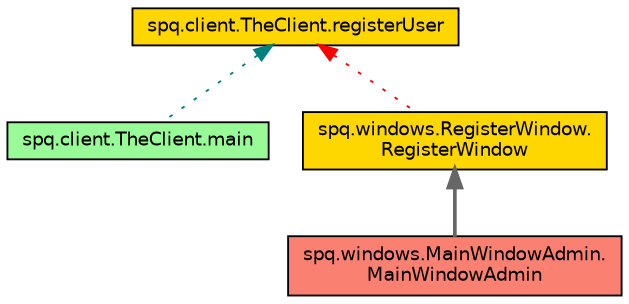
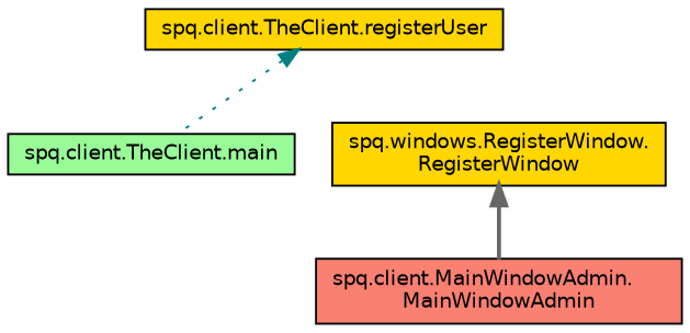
  digraph {
    rankdir=TB
    node [color=black fillcolor=gold fontname=Helvetica fontsize=10 shape=record style=filled]
    edge [dir=back fontname=Helvetica fontsize=10 labelfontname=Helvetica labelfontsize=10 style=dotted]
    n1 [fontcolor=black height=0.2 label="spq.client.TheClient.registerUser" width=0.4]
    n2 [fillcolor=palegreen height=0.2 label="spq.client.TheClient.main" width=0.4]
    n3 [height=0.2 label="spq.windows.RegisterWindow.\lRegisterWindow" width=0.4]
-   n4 [fillcolor=salmon height=0.2 label="spq.windows.MainWindowAdmin.\lMainWindowAdmin" width=0.4]
+   n4 [fillcolor=salmon height=0.2 label="spq.client.MainWindowAdmin.\lMainWindowAdmin" width=0.4]
    n1 -> n2 [color=teal]
-   n1 -> n3 [color=red]
    n3 -> n4 [color=gray40 style=bold]
  }
